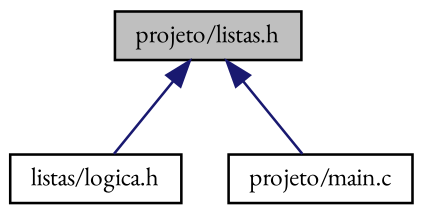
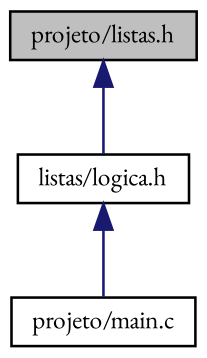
  digraph {
    fontname="EB Garamond"
    node [color=black fillcolor=white fontname="EB Garamond" fontsize=10 shape=record style=filled]
    edge [color=midnightblue dir=back fontname="EB Garamond" fontsize=10 labelfontname=Helvetica labelfontsize=10 style=solid]
    n1 [fillcolor=grey75 fontcolor=black height=0.2 label="projeto/listas.h" width=0.4]
    n2 [height=0.2 label="listas/logica.h" width=0.4]
    n3 [height=0.2 label="projeto/main.c" width=0.4]
    n1 -> n2
-   n1 -> n3
+   n2 -> n3
  }
